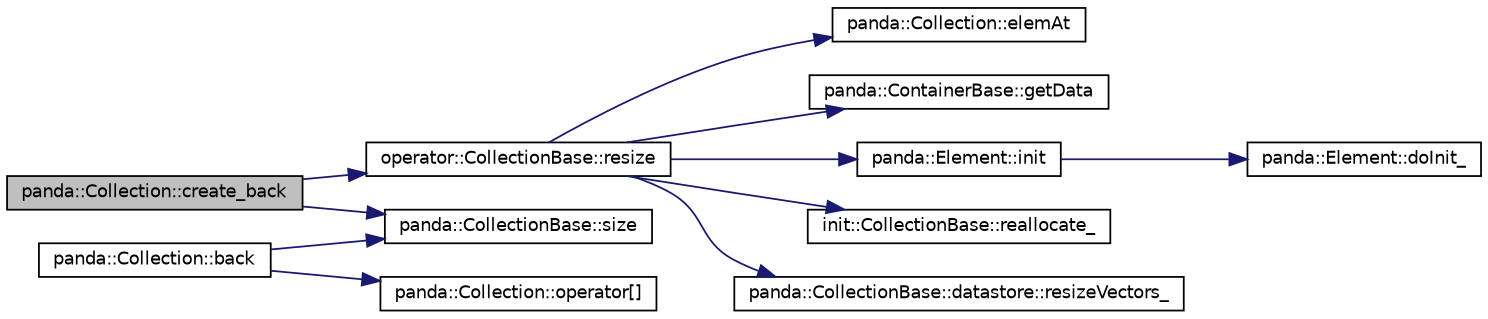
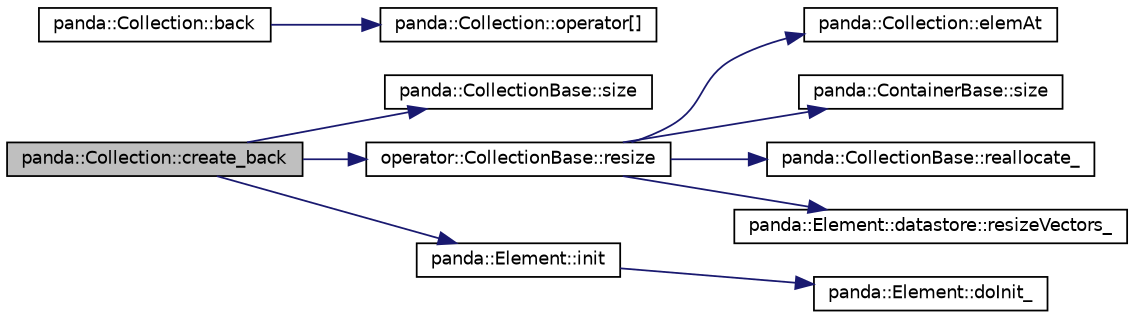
  digraph {
    rankdir=LR
    node [color=black fillcolor=white fontname=Helvetica fontsize=10 shape=record style=filled]
    edge [color=midnightblue fontname=Helvetica fontsize=10 labelfontname=Helvetica labelfontsize=10 style=solid]
    n1 [fillcolor=grey75 fontcolor=black height=0.2 label="panda::Collection::create_back" width=0.4]
    n2 [height=0.2 label="panda::CollectionBase::size" width=0.4]
    n3 [height=0.2 label="operator::CollectionBase::resize" width=0.4]
    n4 [height=0.2 label="panda::Collection::back" width=0.4]
    n5 [height=0.2 label="panda::Collection::operator[]" width=0.4]
    n6 [height=0.2 label="panda::Collection::elemAt" width=0.4]
-   n7 [height=0.2 label="panda::ContainerBase::getData" width=0.4]
+   n7 [height=0.2 label="panda::ContainerBase::size" width=0.4]
    n8 [height=0.2 label="panda::Element::init" width=0.4]
-   n9 [height=0.2 label="init::CollectionBase::reallocate_" width=0.4]
-   n10 [height=0.2 label="panda::CollectionBase::datastore::resizeVectors_" width=0.4]
+   n9 [height=0.2 label="panda::CollectionBase::reallocate_" width=0.4]
+   n10 [height=0.2 label="panda::Element::datastore::resizeVectors_" width=0.4]
    n11 [height=0.2 label="panda::Element::doInit_" width=0.4]
    n1 -> n2
    n1 -> n3
    n3 -> n6
    n3 -> n7
-   n3 -> n8
+   n1 -> n8
    n3 -> n9
    n3 -> n10
-   n4 -> n2
    n4 -> n5
    n8 -> n11
  }
